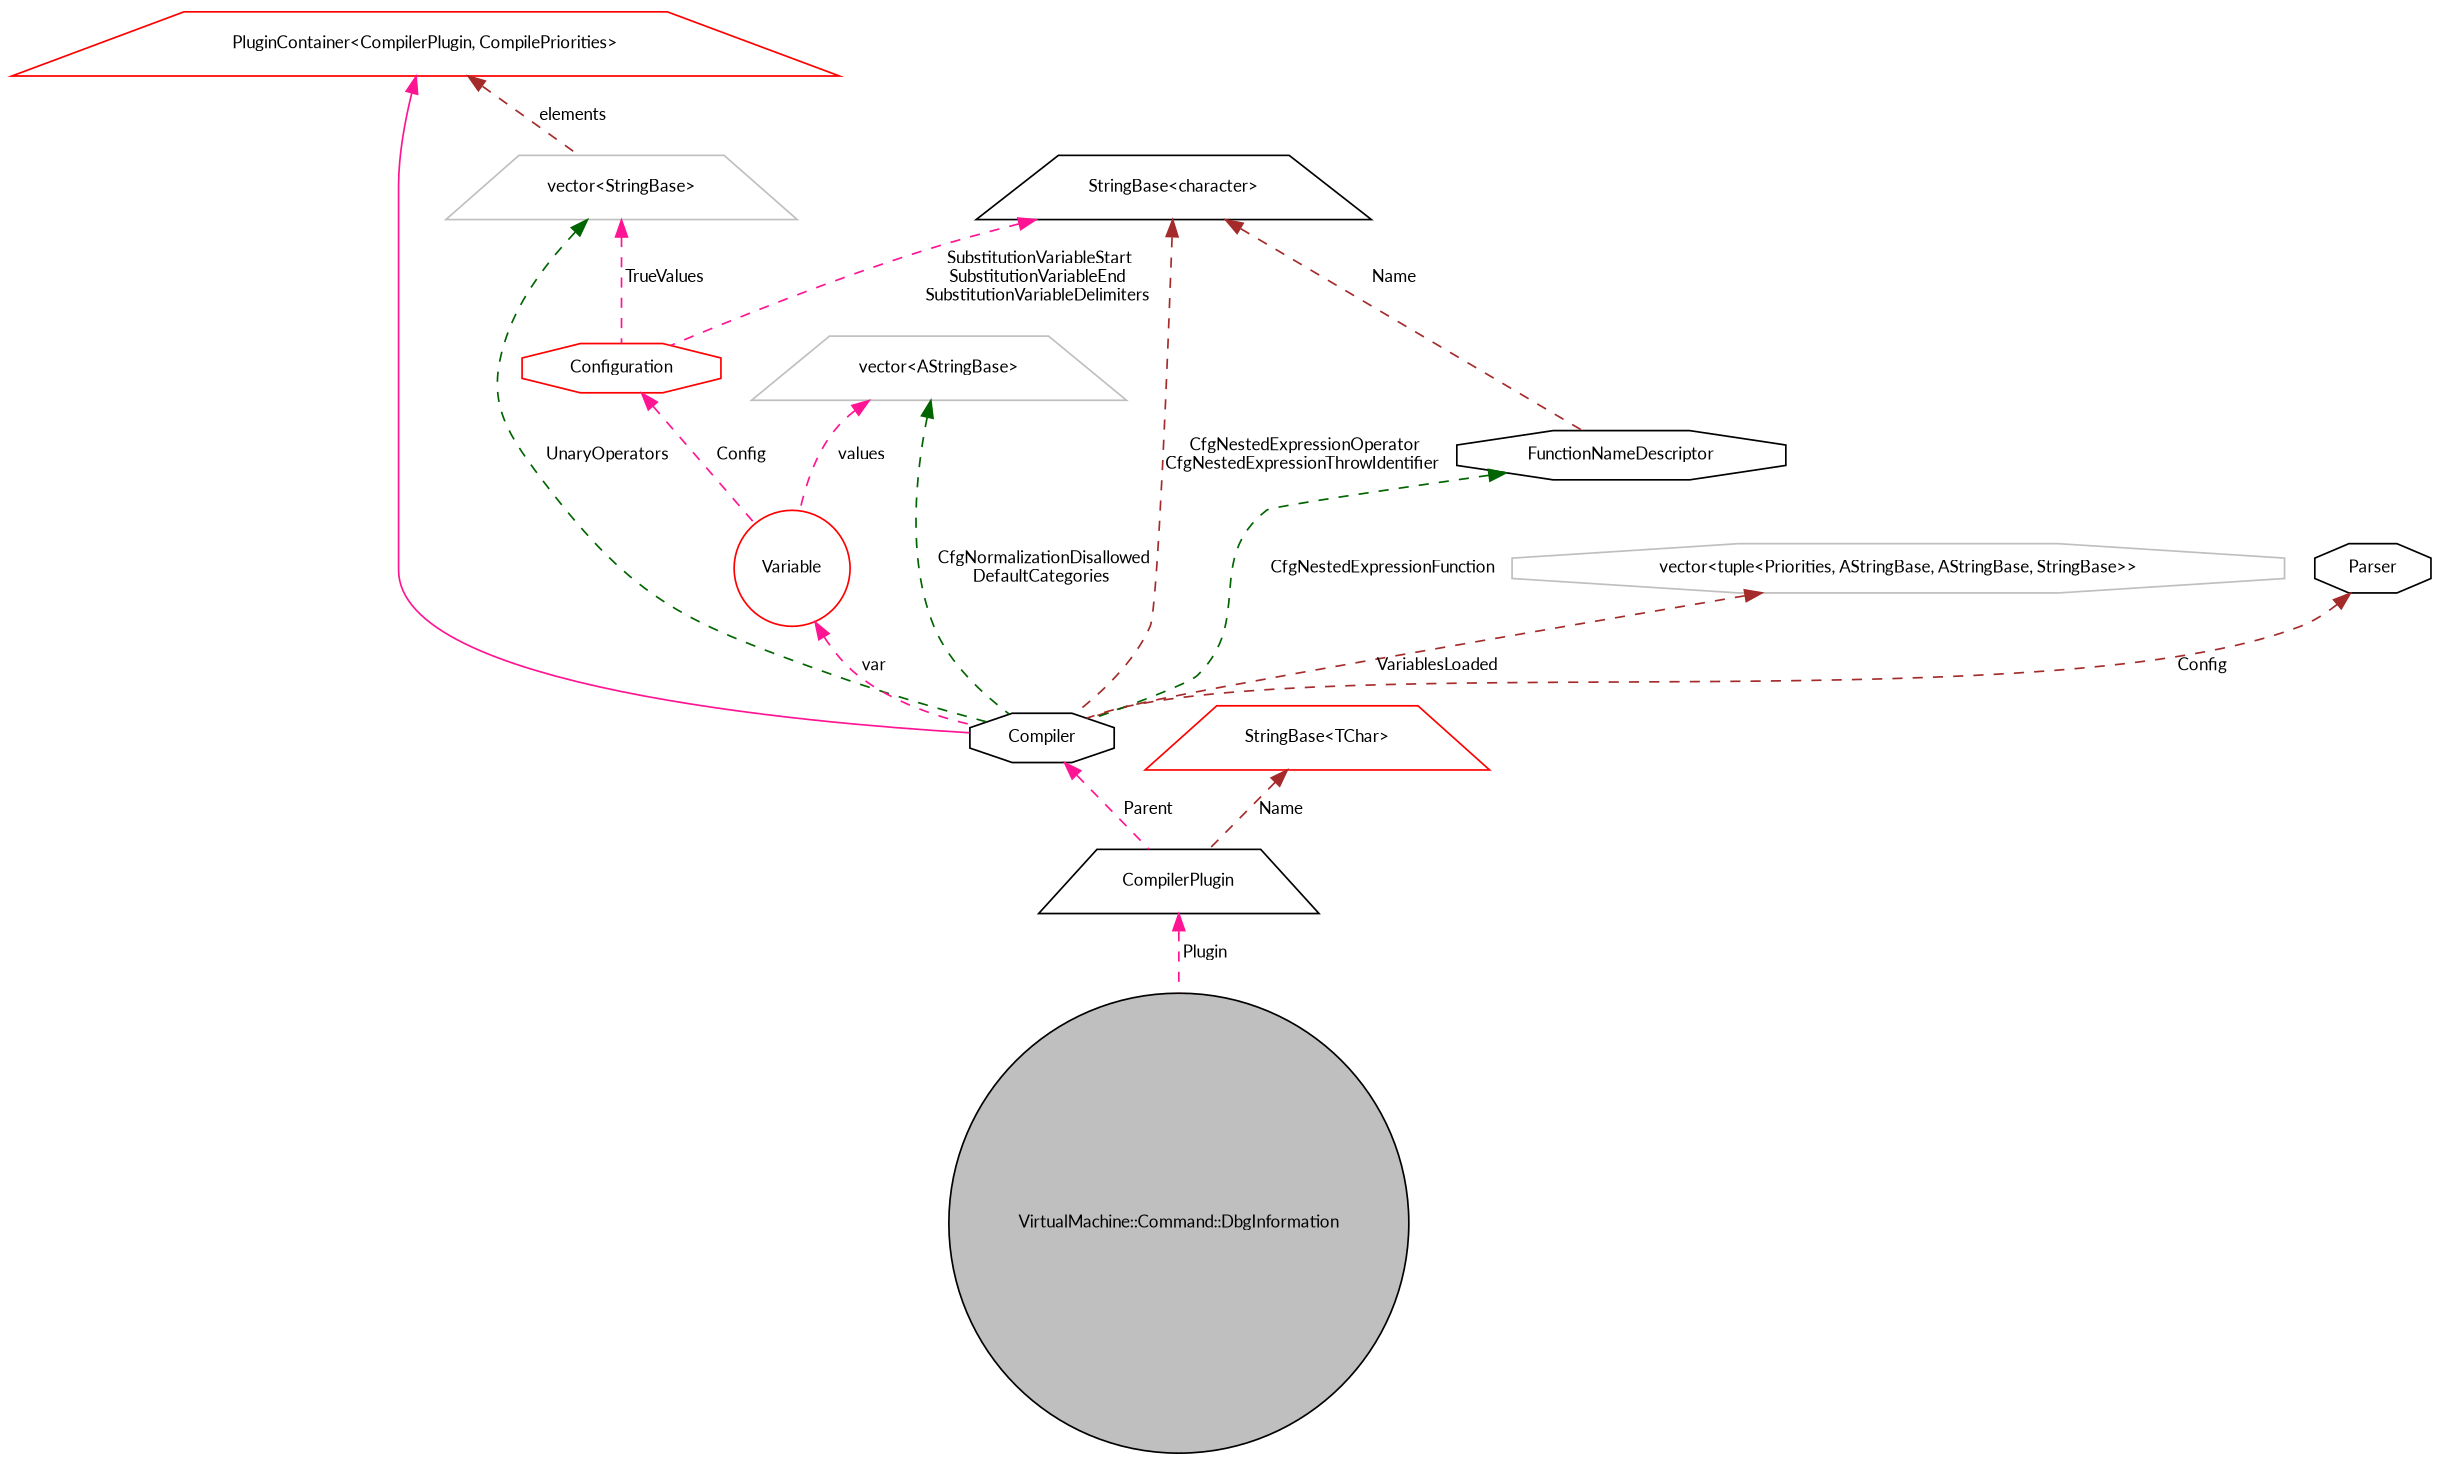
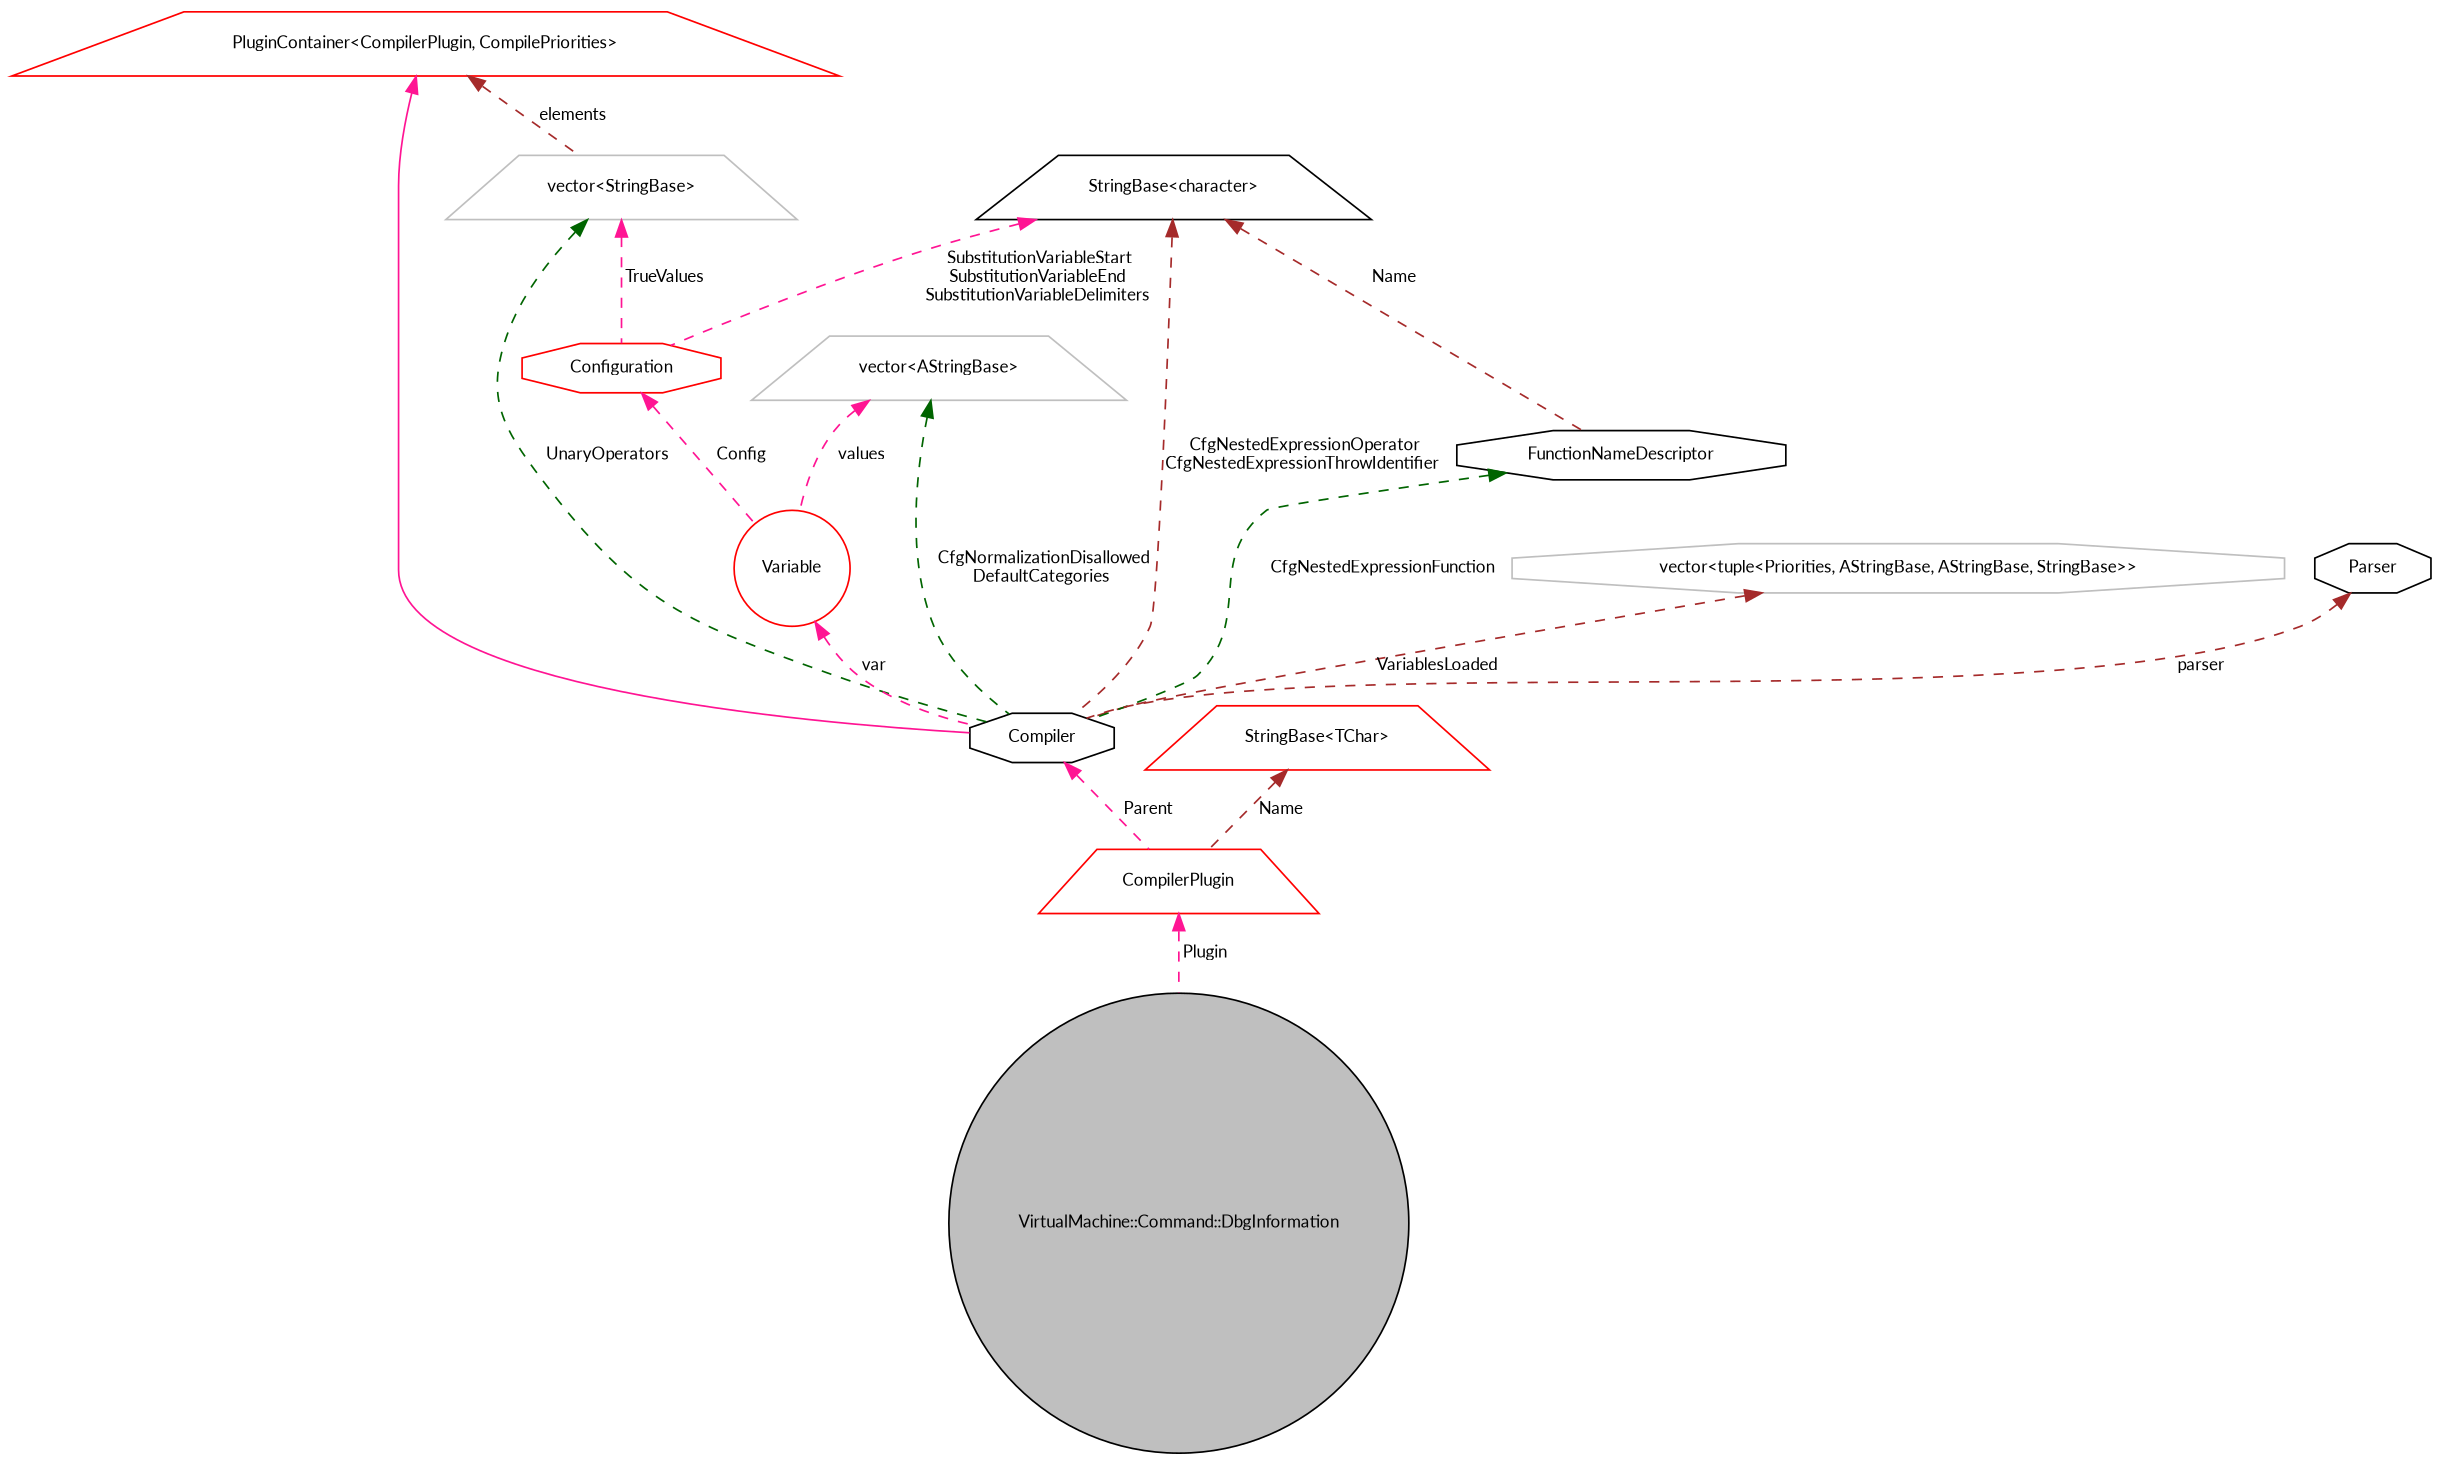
  digraph {
    fontname=Lato
    rankdir=TB
    node [color=black fillcolor=white fontname=Lato fontsize=10 shape=trapezium style=filled]
    edge [color=deeppink dir=back fontname=Lato fontsize=10 labelfontname=Helvetica labelfontsize=10 style=dashed]
    n1 [fillcolor=grey75 fontcolor=black height=0.2 label="VirtualMachine::Command::DbgInformation" shape=circle width=0.4]
    n2 [color=red height=0.2 label="PluginContainer\<CompilerPlugin, CompilePriorities\>" width=0.4]
    n3 [height=0.2 label=Compiler shape=octagon width=0.4]
    n4 [color=grey75 height=0.2 label="vector\<StringBase\>" width=0.4]
-   n5 [height=0.2 label=CompilerPlugin width=0.4]
+   n5 [color=red height=0.2 label=CompilerPlugin width=0.4]
    n6 [color=grey75 height=0.2 label="vector\<AStringBase\>" width=0.4]
    n7 [color=red height=0.2 label=Variable shape=circle width=0.4]
    n8 [color=red height=0.2 label=Configuration shape=octagon width=0.4]
    n9 [color=grey75 height=0.2 label="vector\<tuple\<Priorities, AStringBase, AStringBase, StringBase\>\>" shape=octagon width=0.4]
    n10 [height=0.2 label="StringBase\<character\>" width=0.4]
    n11 [height=0.2 label=FunctionNameDescriptor shape=octagon width=0.4]
    n12 [color=red height=0.2 label="StringBase\<TChar\>" width=0.4]
    n13 [height=0.2 label=Parser shape=octagon width=0.4]
    n2 -> n3 [style=solid]
    n2 -> n4 [color=brown label=" elements"]
    n3 -> n5 [label=" Parent"]
    n4 -> n3 [color=darkgreen label=" UnaryOperators"]
    n4 -> n8 [label=" TrueValues"]
    n5 -> n1 [label=" Plugin"]
    n6 -> n3 [color=darkgreen label=" CfgNormalizationDisallowed\nDefaultCategories"]
    n6 -> n7 [label=" values"]
    n7 -> n3 [label=" var"]
    n8 -> n7 [label=" Config"]
    n9 -> n3 [color=brown label=" VariablesLoaded"]
    n10 -> n3 [color=brown label=" CfgNestedExpressionOperator\nCfgNestedExpressionThrowIdentifier"]
    n10 -> n8 [label=" SubstitutionVariableStart\nSubstitutionVariableEnd\nSubstitutionVariableDelimiters"]
    n10 -> n11 [color=brown label=" Name"]
    n11 -> n3 [color=darkgreen label=" CfgNestedExpressionFunction"]
    n12 -> n5 [color=brown label=" Name"]
-   n13 -> n3 [color=brown label=" Config"]
+   n13 -> n3 [color=brown label=" parser"]
  }
